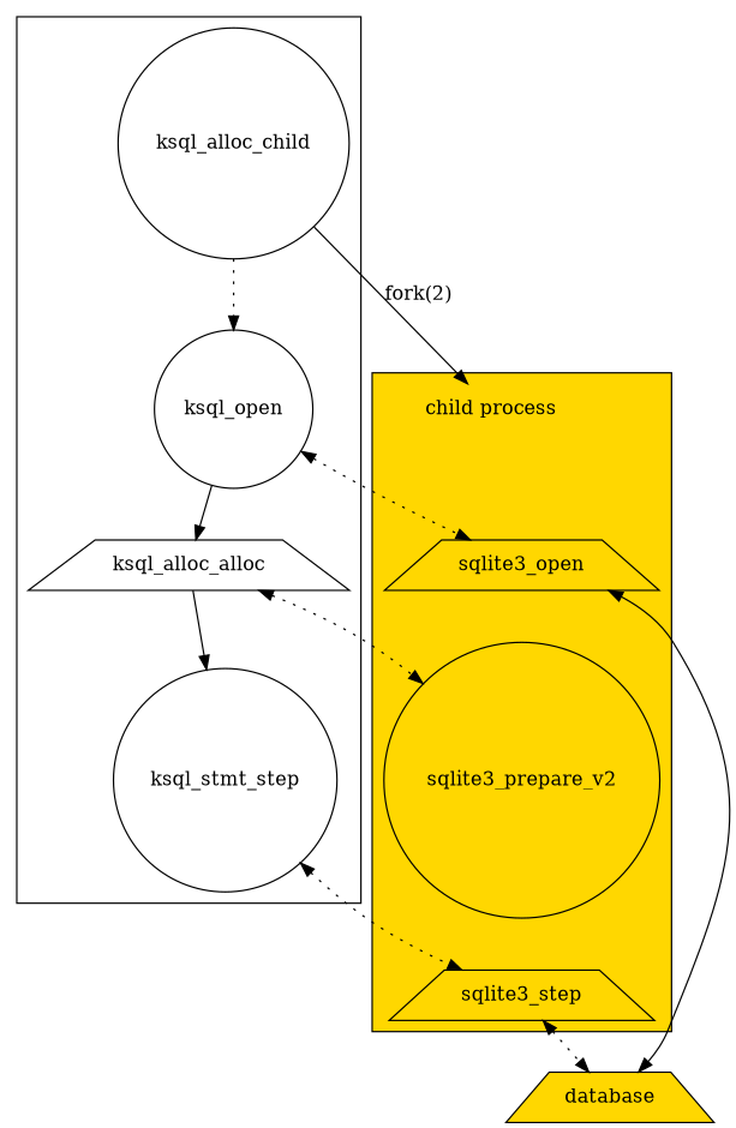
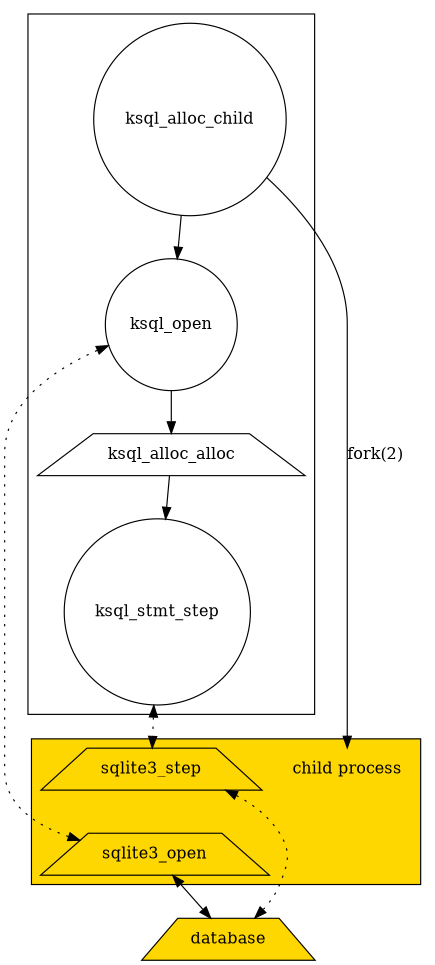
  digraph {
    rankdir=TB
    node [shape=circle]
    n1 [label=ksql_alloc_child]
    n2 [label=ksql_open]
    n3 [label=ksql_alloc_alloc shape=trapezium]
    n4 [label=ksql_stmt_step]
    n5 [label="child process" shape=plaintext]
    n6 [label=sqlite3_open shape=trapezium]
-   n7 [label=sqlite3_prepare_v2]
    n8 [label=sqlite3_step shape=trapezium]
    n9 [fillcolor=gold label=database shape=trapezium style=filled]
    subgraph cluster_1 {
      n1
      n2
      n3
      n4
    }
    subgraph cluster_2 {
      bgcolor=gold
      n5
      n6
-     n7
      n8
    }
-   n1 -> n2 [style=dotted]
+   n1 -> n2
    n1 -> n5 [label="fork(2)"]
    n2 -> n3
    n2 -> n6 [dir=both style=dotted]
    n3 -> n4
-   n3 -> n7 [dir=both style=dotted]
    n4 -> n8 [dir=both style=dotted]
    n5 -> n6 [style=invis]
-   n6 -> n7 [style=invis]
    n6 -> n9 [dir=both]
-   n7 -> n8 [style=invis]
    n8 -> n9 [dir=both style=dotted]
  }
